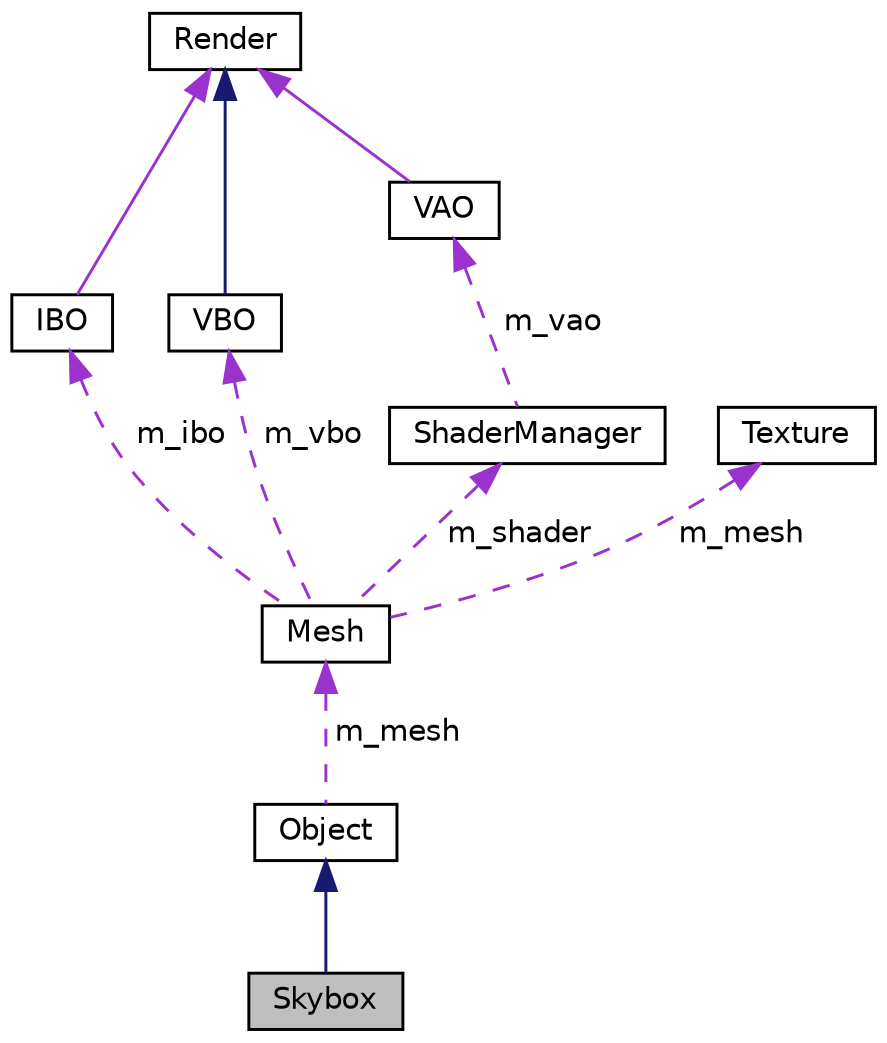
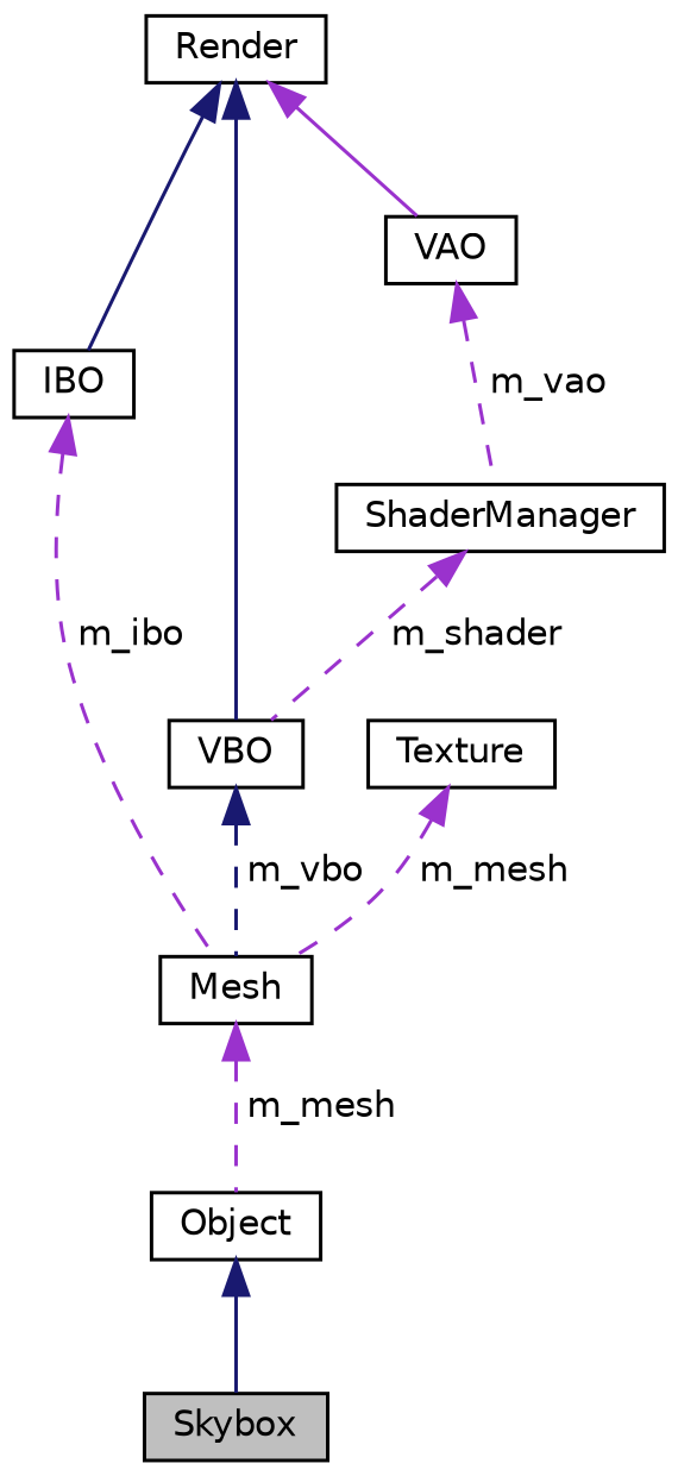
  digraph {
    node [color=black fillcolor=white fontname=Helvetica fontsize=10 shape=record style=filled]
    edge [color=darkorchid3 dir=back fontname=Helvetica fontsize=10 labelfontname=Helvetica labelfontsize=10 style=dashed]
    n1 [fillcolor=grey75 fontcolor=black height=0.2 label=Skybox width=0.4]
    n2 [height=0.2 label=Object width=0.4]
    n3 [height=0.2 label=Mesh width=0.4]
    n4 [height=0.2 label=IBO width=0.4]
    n5 [height=0.2 label=Render width=0.4]
    n6 [height=0.2 label=VBO width=0.4]
    n7 [height=0.2 label=VAO width=0.4]
    n8 [height=0.2 label=ShaderManager width=0.4]
    n9 [height=0.2 label=Texture width=0.4]
    n2 -> n1 [color=midnightblue style=solid]
    n3 -> n2 [label=" m_mesh"]
    n4 -> n3 [label=" m_ibo"]
-   n5 -> n4 [style=solid]
+   n5 -> n4 [color=midnightblue style=solid]
    n5 -> n6 [color=midnightblue style=solid]
    n5 -> n7 [style=solid]
-   n6 -> n3 [label=" m_vbo"]
+   n6 -> n3 [color=midnightblue label=" m_vbo"]
    n7 -> n8 [label=" m_vao"]
-   n8 -> n3 [label=" m_shader"]
+   n8 -> n6 [label=" m_shader"]
    n9 -> n3 [label=" m_mesh"]
  }
